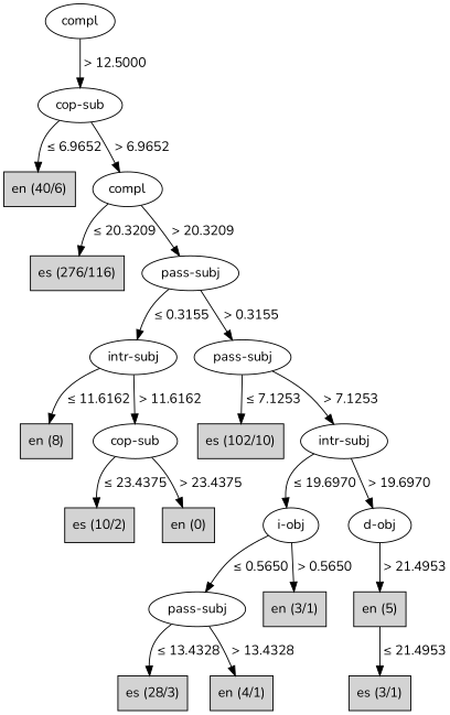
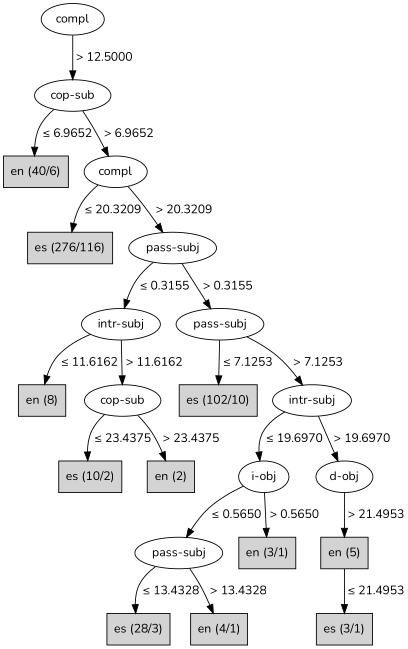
  digraph {
    fontname=Nunito
    node [fontname=Nunito]
    edge [fontname=Nunito]
    n1 [label=compl]
    n2 [label="cop-sub"]
    n3 [label="en (40/6)" shape=box style=filled]
    n4 [label=compl]
    n5 [label="es (276/116)" shape=box style=filled]
    n6 [label="pass-subj"]
    n7 [label="intr-subj"]
    n8 [label="pass-subj"]
    n9 [label="en (8)" shape=box style=filled]
    n10 [label="cop-sub"]
    n11 [label="es (102/10)" shape=box style=filled]
    n12 [label="intr-subj"]
    n13 [label="es (10/2)" shape=box style=filled]
-   n14 [label="en (0)" shape=box style=filled]
+   n14 [label="en (2)" shape=box style=filled]
    n15 [label="i-obj"]
    n16 [label="d-obj"]
    n17 [label="pass-subj"]
    n18 [label="en (3/1)" shape=box style=filled]
    n19 [label="en (5)" shape=box style=filled]
    n20 [label="es (28/3)" shape=box style=filled]
    n21 [label="en (4/1)" shape=box style=filled]
    n22 [label="es (3/1)" shape=box style=filled]
    n1 -> n2 [label=" > 12.5000"]
    n2 -> n3 [label=" ≤ 6.9652"]
    n2 -> n4 [label=" > 6.9652"]
    n4 -> n5 [label=" ≤ 20.3209"]
    n4 -> n6 [label=" > 20.3209"]
    n6 -> n7 [label=" ≤ 0.3155"]
    n6 -> n8 [label=" > 0.3155"]
    n7 -> n9 [label=" ≤ 11.6162"]
    n7 -> n10 [label=" > 11.6162"]
    n8 -> n11 [label=" ≤ 7.1253"]
    n8 -> n12 [label=" > 7.1253"]
    n10 -> n13 [label=" ≤ 23.4375"]
    n10 -> n14 [label=" > 23.4375"]
    n12 -> n15 [label=" ≤ 19.6970"]
    n12 -> n16 [label=" > 19.6970"]
    n15 -> n17 [label=" ≤ 0.5650"]
    n15 -> n18 [label=" > 0.5650"]
    n16 -> n19 [label=" > 21.4953"]
    n17 -> n20 [label=" ≤ 13.4328"]
    n17 -> n21 [label=" > 13.4328"]
    n19 -> n22 [label=" ≤ 21.4953"]
  }
